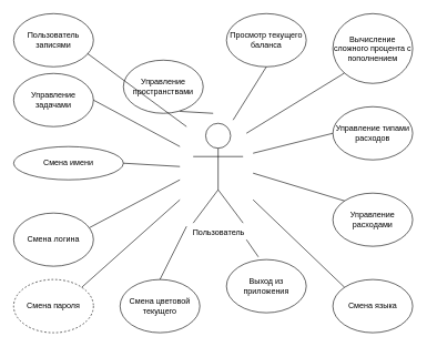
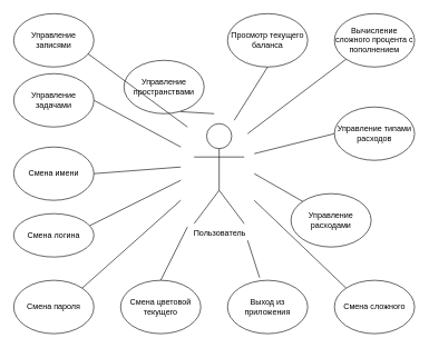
  <mxCell id="0" />
  <mxCell id="1" parent="0" />
  <mxCell id="2" value="Пользователь" style="shape=umlActor;verticalLabelPosition=bottom;verticalAlign=top;html=1;outlineConnect=0;" vertex="1" parent="1"><mxGeometry x="290" y="185" width="75" height="150" as="geometry" /></mxCell>
- <mxCell id="3" value="Смена пароля" style="ellipse;whiteSpace=wrap;html=1;dashed=1;" vertex="1" parent="1"><mxGeometry x="20" y="420" width="120" height="80" as="geometry" /></mxCell>
- <mxCell id="4" value="Смена логина" style="ellipse;whiteSpace=wrap;html=1;" vertex="1" parent="1"><mxGeometry x="20" y="320" width="120" height="80" as="geometry" /></mxCell>
+ <mxCell id="3" value="Смена пароля" style="ellipse;whiteSpace=wrap;html=1;" vertex="1" parent="1"><mxGeometry x="20" y="420" width="120" height="80" as="geometry" /></mxCell>
+ <mxCell id="4" value="Смена логина" style="ellipse;whiteSpace=wrap;html=1;" vertex="1" parent="1"><mxGeometry x="20" y="320" width="120" height="65" as="geometry" /></mxCell>
  <mxCell id="5" value="Смена цветовой текущего" style="ellipse;whiteSpace=wrap;html=1;" vertex="1" parent="1"><mxGeometry x="180" y="420" width="120" height="80" as="geometry" /></mxCell>
- <mxCell id="6" value="Смена языка" style="ellipse;whiteSpace=wrap;html=1;" vertex="1" parent="1"><mxGeometry x="500" y="420" width="120" height="80" as="geometry" /></mxCell>
- <mxCell id="7" value="Выход из приложения" style="ellipse;whiteSpace=wrap;html=1;" vertex="1" parent="1"><mxGeometry x="340" y="390" width="120" height="80" as="geometry" /></mxCell>
+ <mxCell id="6" value="Смена сложного" style="ellipse;whiteSpace=wrap;html=1;" vertex="1" parent="1"><mxGeometry x="500" y="420" width="120" height="80" as="geometry" /></mxCell>
+ <mxCell id="7" value="Выход из приложения" style="ellipse;whiteSpace=wrap;html=1;" vertex="1" parent="1"><mxGeometry x="340" y="420" width="120" height="80" as="geometry" /></mxCell>
  <mxCell id="8" value="Управление задачами" style="ellipse;whiteSpace=wrap;html=1;" vertex="1" parent="1"><mxGeometry x="20" y="110" width="120" height="80" as="geometry" /></mxCell>
- <mxCell id="9" value="Пользователь записями" style="ellipse;whiteSpace=wrap;html=1;" vertex="1" parent="1"><mxGeometry x="20" y="20" width="120" height="80" as="geometry" /></mxCell>
+ <mxCell id="9" value="Управление записями" style="ellipse;whiteSpace=wrap;html=1;" vertex="1" parent="1"><mxGeometry x="20" y="20" width="120" height="80" as="geometry" /></mxCell>
  <mxCell id="10" value="Управление пространствами" style="ellipse;whiteSpace=wrap;html=1;" vertex="1" parent="1"><mxGeometry x="185" y="90" width="120" height="80" as="geometry" /></mxCell>
- <mxCell id="11" value="Смена имени" style="ellipse;whiteSpace=wrap;html=1;" vertex="1" parent="1"><mxGeometry x="20" y="220" width="165" height="50" as="geometry" /></mxCell>
- <mxCell id="12" value="Управление расходами" style="ellipse;whiteSpace=wrap;html=1;" vertex="1" parent="1"><mxGeometry x="500" y="290" width="120" height="80" as="geometry" /></mxCell>
+ <mxCell id="11" value="Смена имени" style="ellipse;whiteSpace=wrap;html=1;" vertex="1" parent="1"><mxGeometry x="20" y="220" width="120" height="80" as="geometry" /></mxCell>
+ <mxCell id="12" value="Управление расходами" style="ellipse;whiteSpace=wrap;html=1;" vertex="1" parent="1"><mxGeometry x="435" y="290" width="120" height="80" as="geometry" /></mxCell>
  <mxCell id="13" value="Просмотр текущего баланса" style="ellipse;whiteSpace=wrap;html=1;" vertex="1" parent="1"><mxGeometry x="340" y="20" width="120" height="80" as="geometry" /></mxCell>
- <mxCell id="14" value="Вычисление сложного процента с пополнением" style="ellipse;whiteSpace=wrap;html=1;" vertex="1" parent="1"><mxGeometry x="500" y="20" width="120" height="105" as="geometry" /></mxCell>
+ <mxCell id="14" value="Вычисление сложного процента с пополнением" style="ellipse;whiteSpace=wrap;html=1;" vertex="1" parent="1"><mxGeometry x="500" y="20" width="120" height="80" as="geometry" /></mxCell>
  <mxCell id="15" value="Управление типами расходов" style="ellipse;whiteSpace=wrap;html=1;" vertex="1" parent="1"><mxGeometry x="500" y="160" width="120" height="80" as="geometry" /></mxCell>
  <mxCell id="16" value="" style="endArrow=none;html=1;rounded=0;entryX=0.925;entryY=0.75;entryDx=0;entryDy=0;entryPerimeter=0;" edge="1" parent="1" target="9"><mxGeometry width="50" height="50" relative="1" as="geometry"><mxPoint x="280" y="190" as="sourcePoint" /><mxPoint x="280" y="220" as="targetPoint" /></mxGeometry></mxCell>
  <mxCell id="17" value="" style="endArrow=none;html=1;rounded=0;entryX=0.708;entryY=0.963;entryDx=0;entryDy=0;entryPerimeter=0;" edge="1" parent="1" target="10"><mxGeometry width="50" height="50" relative="1" as="geometry"><mxPoint x="320" y="170" as="sourcePoint" /><mxPoint x="280" y="100" as="targetPoint" /></mxGeometry></mxCell>
  <mxCell id="18" value="" style="endArrow=none;html=1;rounded=0;entryX=1;entryY=0.5;entryDx=0;entryDy=0;" edge="1" parent="1" target="8"><mxGeometry width="50" height="50" relative="1" as="geometry"><mxPoint x="270" y="220" as="sourcePoint" /><mxPoint x="151" y="100" as="targetPoint" /></mxGeometry></mxCell>
  <mxCell id="19" value="" style="endArrow=none;html=1;rounded=0;entryX=1;entryY=0.5;entryDx=0;entryDy=0;" edge="1" parent="1" target="11"><mxGeometry width="50" height="50" relative="1" as="geometry"><mxPoint x="270" y="250" as="sourcePoint" /><mxPoint x="161" y="110" as="targetPoint" /></mxGeometry></mxCell>
  <mxCell id="20" value="" style="endArrow=none;html=1;rounded=0;entryX=0.95;entryY=0.275;entryDx=0;entryDy=0;entryPerimeter=0;" edge="1" parent="1" target="4"><mxGeometry width="50" height="50" relative="1" as="geometry"><mxPoint x="270" y="270" as="sourcePoint" /><mxPoint x="142" y="351" as="targetPoint" /></mxGeometry></mxCell>
  <mxCell id="21" value="" style="endArrow=none;html=1;rounded=0;entryX=1;entryY=0;entryDx=0;entryDy=0;" edge="1" parent="1" target="3"><mxGeometry width="50" height="50" relative="1" as="geometry"><mxPoint x="270" y="300" as="sourcePoint" /><mxPoint x="181" y="130" as="targetPoint" /></mxGeometry></mxCell>
  <mxCell id="22" value="" style="endArrow=none;html=1;rounded=0;exitX=0.5;exitY=0;exitDx=0;exitDy=0;" edge="1" parent="1" source="5"><mxGeometry width="50" height="50" relative="1" as="geometry"><mxPoint x="290" y="340" as="sourcePoint" /><mxPoint x="280" y="340" as="targetPoint" /></mxGeometry></mxCell>
  <mxCell id="23" value="" style="endArrow=none;html=1;rounded=0;entryX=0.4;entryY=-0.05;entryDx=0;entryDy=0;entryPerimeter=0;" edge="1" parent="1" target="7"><mxGeometry width="50" height="50" relative="1" as="geometry"><mxPoint x="370" y="360" as="sourcePoint" /><mxPoint x="191" y="140" as="targetPoint" /></mxGeometry></mxCell>
  <mxCell id="24" value="" style="endArrow=none;html=1;rounded=0;entryX=0.5;entryY=1;entryDx=0;entryDy=0;" edge="1" parent="1" target="13"><mxGeometry width="50" height="50" relative="1" as="geometry"><mxPoint x="350" y="180" as="sourcePoint" /><mxPoint x="201" y="150" as="targetPoint" /></mxGeometry></mxCell>
  <mxCell id="25" value="" style="endArrow=none;html=1;rounded=0;entryX=0;entryY=1;entryDx=0;entryDy=0;" edge="1" parent="1" target="14"><mxGeometry width="50" height="50" relative="1" as="geometry"><mxPoint x="370" y="200" as="sourcePoint" /><mxPoint x="211" y="160" as="targetPoint" /></mxGeometry></mxCell>
  <mxCell id="26" value="" style="endArrow=none;html=1;rounded=0;entryX=0;entryY=0.5;entryDx=0;entryDy=0;" edge="1" parent="1" target="15"><mxGeometry width="50" height="50" relative="1" as="geometry"><mxPoint x="380" y="230" as="sourcePoint" /><mxPoint x="221" y="170" as="targetPoint" /></mxGeometry></mxCell>
  <mxCell id="27" value="" style="endArrow=none;html=1;rounded=0;entryX=0;entryY=0;entryDx=0;entryDy=0;" edge="1" parent="1" target="12"><mxGeometry width="50" height="50" relative="1" as="geometry"><mxPoint x="380" y="260" as="sourcePoint" /><mxPoint x="231" y="180" as="targetPoint" /></mxGeometry></mxCell>
  <mxCell id="28" value="" style="endArrow=none;html=1;rounded=0;entryX=0;entryY=0;entryDx=0;entryDy=0;" edge="1" parent="1" target="6"><mxGeometry width="50" height="50" relative="1" as="geometry"><mxPoint x="380" y="300" as="sourcePoint" /><mxPoint x="241" y="190" as="targetPoint" /></mxGeometry></mxCell>
